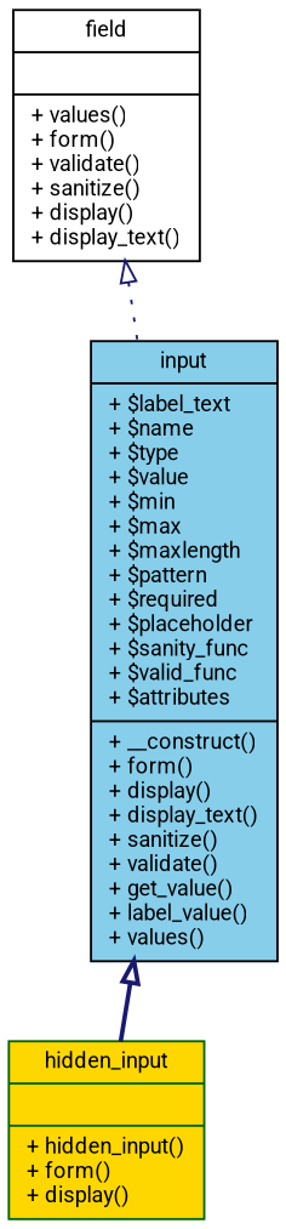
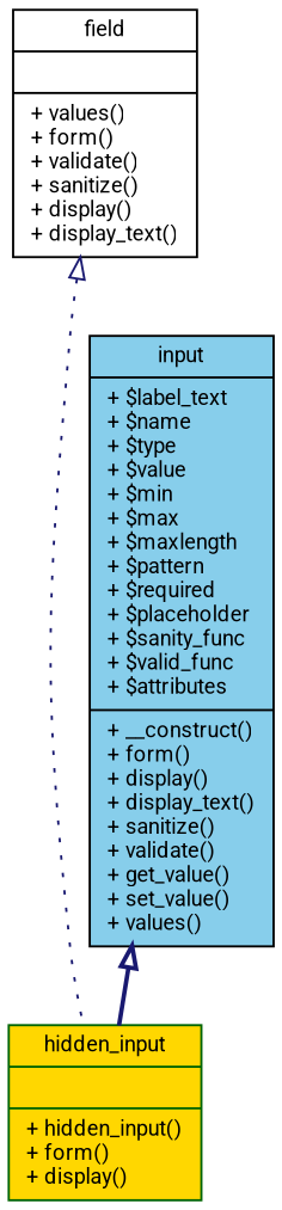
  digraph {
    fontname=Roboto
    node [color=black fontname=Roboto fontsize=10 shape=record style=filled]
    edge [arrowtail=onormal color=midnightblue dir=back fontname=Roboto fontsize=10 labelfontname=Helvetica labelfontsize=10]
    n1 [color=darkgreen fillcolor=gold fontcolor=black height=0.2 label="{hidden_input\n||+ hidden_input()\l+ form()\l+ display()\l}" width=0.4]
-   n2 [fillcolor=skyblue height=0.2 label="{input\n|+ $label_text\l+ $name\l+ $type\l+ $value\l+ $min\l+ $max\l+ $maxlength\l+ $pattern\l+ $required\l+ $placeholder\l+ $sanity_func\l+ $valid_func\l+ $attributes\l|+ __construct()\l+ form()\l+ display()\l+ display_text()\l+ sanitize()\l+ validate()\l+ get_value()\l+ label_value()\l+ values()\l}" width=0.4]
+   n2 [fillcolor=skyblue height=0.2 label="{input\n|+ $label_text\l+ $name\l+ $type\l+ $value\l+ $min\l+ $max\l+ $maxlength\l+ $pattern\l+ $required\l+ $placeholder\l+ $sanity_func\l+ $valid_func\l+ $attributes\l|+ __construct()\l+ form()\l+ display()\l+ display_text()\l+ sanitize()\l+ validate()\l+ get_value()\l+ set_value()\l+ values()\l}" width=0.4]
    n3 [fillcolor=white height=0.2 label="{field\n||+ values()\l+ form()\l+ validate()\l+ sanitize()\l+ display()\l+ display_text()\l}" width=0.4]
    n2 -> n1 [style=bold]
-   n3 -> n2 [style=dotted]
+   n3 -> n1 [style=dotted]
  }
